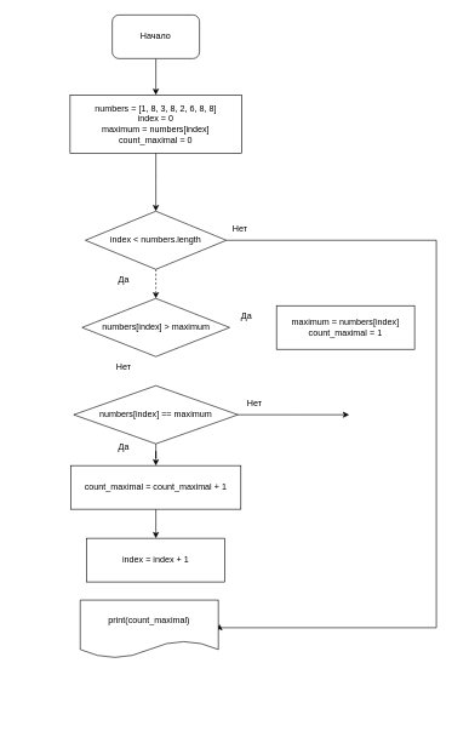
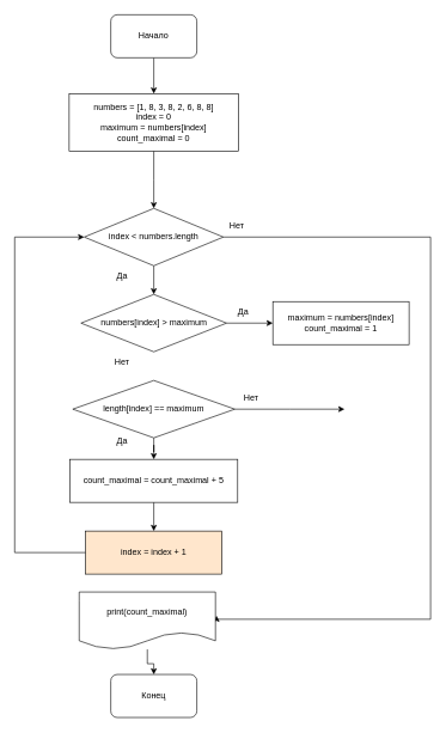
  <mxCell id="0" />
  <mxCell id="1" parent="0" />
  <mxCell id="2" value="" style="edgeStyle=orthogonalEdgeStyle;rounded=0;orthogonalLoop=1;jettySize=auto;html=1;entryX=0.5;entryY=0;entryDx=0;entryDy=0;" edge="1" parent="1" source="3" target="6"><mxGeometry relative="1" as="geometry"><mxPoint x="214" y="100" as="targetPoint" /></mxGeometry></mxCell>
  <mxCell id="3" value="Начало" style="rounded=1;whiteSpace=wrap;html=1;" vertex="1" parent="1"><mxGeometry x="154" y="20" width="120" height="60" as="geometry" /></mxCell>
+ <mxCell id="4" value="Конец" style="rounded=1;whiteSpace=wrap;html=1;" vertex="1" parent="1"><mxGeometry x="154" y="940" width="120" height="60" as="geometry" /></mxCell>
  <mxCell id="5" value="" style="edgeStyle=orthogonalEdgeStyle;rounded=0;orthogonalLoop=1;jettySize=auto;html=1;" edge="1" parent="1" source="6"><mxGeometry relative="1" as="geometry"><mxPoint x="214" y="290" as="targetPoint" /></mxGeometry></mxCell>
  <mxCell id="6" value="numbers = [1, 8, 3, 8, 2, 6, 8, 8]&lt;br&gt;index = 0&lt;br&gt;maximum = numbers[index]&lt;br&gt;count_maximal = 0" style="rounded=0;whiteSpace=wrap;html=1;" vertex="1" parent="1"><mxGeometry x="96" y="130" width="236" height="80" as="geometry" /></mxCell>
  <mxCell id="7" value="maximum = numbers[index]&lt;br&gt;count_maximal = 1" style="whiteSpace=wrap;html=1;" vertex="1" parent="1"><mxGeometry x="380" y="420" width="190" height="60" as="geometry" /></mxCell>
- <mxCell id="8" value="" style="edgeStyle=orthogonalEdgeStyle;rounded=0;orthogonalLoop=1;jettySize=auto;html=1;dashed=1;" edge="1" parent="1" source="10" target="12"><mxGeometry relative="1" as="geometry" /></mxCell>
+ <mxCell id="8" value="" style="edgeStyle=orthogonalEdgeStyle;rounded=0;orthogonalLoop=1;jettySize=auto;html=1;" edge="1" parent="1" source="10" target="12"><mxGeometry relative="1" as="geometry" /></mxCell>
  <mxCell id="9" style="edgeStyle=orthogonalEdgeStyle;rounded=0;orthogonalLoop=1;jettySize=auto;html=1;entryX=1.008;entryY=0.413;entryDx=0;entryDy=0;entryPerimeter=0;" edge="1" parent="1" source="10" target="26"><mxGeometry relative="1" as="geometry"><Array as="points"><mxPoint x="600" y="330" /><mxPoint x="600" y="863" /></Array></mxGeometry></mxCell>
  <mxCell id="10" value="index &amp;lt; numbers.length" style="rhombus;whiteSpace=wrap;html=1;" vertex="1" parent="1"><mxGeometry x="117" y="290" width="194" height="80" as="geometry" /></mxCell>
+ <mxCell id="11" value="" style="edgeStyle=orthogonalEdgeStyle;rounded=0;orthogonalLoop=1;jettySize=auto;html=1;" edge="1" parent="1" source="12" target="7"><mxGeometry relative="1" as="geometry" /></mxCell>
  <mxCell id="12" value="numbers[index] &amp;gt; maximum" style="rhombus;whiteSpace=wrap;html=1;" vertex="1" parent="1"><mxGeometry x="112.5" y="410" width="203" height="80" as="geometry" /></mxCell>
  <mxCell id="13" value="" style="edgeStyle=orthogonalEdgeStyle;rounded=0;orthogonalLoop=1;jettySize=auto;html=1;" edge="1" parent="1" source="15" target="17"><mxGeometry relative="1" as="geometry" /></mxCell>
  <mxCell id="14" style="edgeStyle=orthogonalEdgeStyle;rounded=0;orthogonalLoop=1;jettySize=auto;html=1;" edge="1" parent="1" source="15"><mxGeometry relative="1" as="geometry"><mxPoint x="480" y="570" as="targetPoint" /></mxGeometry></mxCell>
- <mxCell id="15" value="numbers[index] == maximum" style="rhombus;whiteSpace=wrap;html=1;" vertex="1" parent="1"><mxGeometry x="101" y="530" width="226" height="80" as="geometry" /></mxCell>
+ <mxCell id="15" value="length[index] == maximum" style="rhombus;whiteSpace=wrap;html=1;" vertex="1" parent="1"><mxGeometry x="101" y="530" width="226" height="80" as="geometry" /></mxCell>
  <mxCell id="16" value="" style="edgeStyle=orthogonalEdgeStyle;rounded=0;orthogonalLoop=1;jettySize=auto;html=1;" edge="1" parent="1" source="17" target="21"><mxGeometry relative="1" as="geometry" /></mxCell>
- <mxCell id="17" value="count_maximal = count_maximal + 1" style="rounded=0;whiteSpace=wrap;html=1;" vertex="1" parent="1"><mxGeometry x="97" y="640" width="234" height="60" as="geometry" /></mxCell>
+ <mxCell id="17" value="count_maximal = count_maximal + 5" style="rounded=0;whiteSpace=wrap;html=1;" vertex="1" parent="1"><mxGeometry x="97" y="640" width="234" height="60" as="geometry" /></mxCell>
  <mxCell id="18" value="Да" style="text;html=1;strokeColor=none;fillColor=none;align=center;verticalAlign=middle;whiteSpace=wrap;rounded=0;" vertex="1" parent="1"><mxGeometry x="140" y="370" width="60" height="30" as="geometry" /></mxCell>
  <mxCell id="19" value="Нет" style="text;html=1;strokeColor=none;fillColor=none;align=center;verticalAlign=middle;whiteSpace=wrap;rounded=0;" vertex="1" parent="1"><mxGeometry x="140" y="490" width="60" height="30" as="geometry" /></mxCell>
- <mxCell id="21" value="index = index + 1" style="whiteSpace=wrap;html=1;" vertex="1" parent="1"><mxGeometry x="119" y="740" width="190" height="60" as="geometry" /></mxCell>
+ <mxCell id="20" style="edgeStyle=orthogonalEdgeStyle;rounded=0;orthogonalLoop=1;jettySize=auto;html=1;entryX=0;entryY=0.5;entryDx=0;entryDy=0;" edge="1" parent="1" source="21" target="10"><mxGeometry relative="1" as="geometry"><Array as="points"><mxPoint x="20" y="770" /><mxPoint x="20" y="330" /></Array></mxGeometry></mxCell>
+ <mxCell id="21" value="index = index + 1" style="whiteSpace=wrap;html=1;fillColor=#ffe6cc;" vertex="1" parent="1"><mxGeometry x="119" y="740" width="190" height="60" as="geometry" /></mxCell>
  <mxCell id="22" value="Да" style="text;html=1;strokeColor=none;fillColor=none;align=center;verticalAlign=middle;whiteSpace=wrap;rounded=0;" vertex="1" parent="1"><mxGeometry x="140" y="600" width="60" height="30" as="geometry" /></mxCell>
  <mxCell id="23" value="Да" style="text;html=1;strokeColor=none;fillColor=none;align=center;verticalAlign=middle;whiteSpace=wrap;rounded=0;" vertex="1" parent="1"><mxGeometry x="309" y="420" width="60" height="30" as="geometry" /></mxCell>
  <mxCell id="24" value="Нет" style="text;html=1;strokeColor=none;fillColor=none;align=center;verticalAlign=middle;whiteSpace=wrap;rounded=0;" vertex="1" parent="1"><mxGeometry x="320" y="540" width="60" height="30" as="geometry" /></mxCell>
+ <mxCell id="25" value="" style="edgeStyle=orthogonalEdgeStyle;rounded=0;orthogonalLoop=1;jettySize=auto;html=1;" edge="1" parent="1" source="26" target="4"><mxGeometry relative="1" as="geometry" /></mxCell>
  <mxCell id="26" value="print(count_maximal)" style="shape=document;whiteSpace=wrap;html=1;boundedLbl=1;" vertex="1" parent="1"><mxGeometry x="110" y="825" width="190" height="80" as="geometry" /></mxCell>
  <mxCell id="27" value="Нет" style="text;html=1;strokeColor=none;fillColor=none;align=center;verticalAlign=middle;whiteSpace=wrap;rounded=0;" vertex="1" parent="1"><mxGeometry x="300" y="300" width="60" height="30" as="geometry" /></mxCell>
